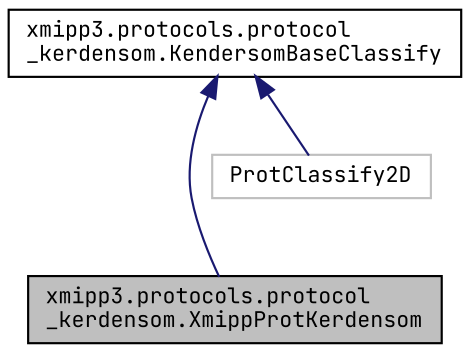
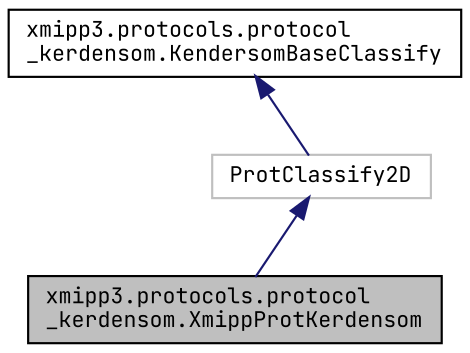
  digraph {
    fontname="JetBrains Mono"
    node [color=black fillcolor=white fontname="JetBrains Mono" fontsize=10 shape=record style=filled]
    edge [color=midnightblue dir=back fontname="JetBrains Mono" fontsize=10 labelfontname=Helvetica labelfontsize=10 style=solid]
    n1 [fillcolor=grey75 fontcolor=black height=0.2 label="xmipp3.protocols.protocol\l_kerdensom.XmippProtKerdensom" width=0.4]
    n2 [height=0.2 label="xmipp3.protocols.protocol\l_kerdensom.KendersomBaseClassify" width=0.4]
    n3 [color=grey75 height=0.2 label=ProtClassify2D width=0.4]
-   n2 -> n1
+   n3 -> n1
    n2 -> n3
  }
